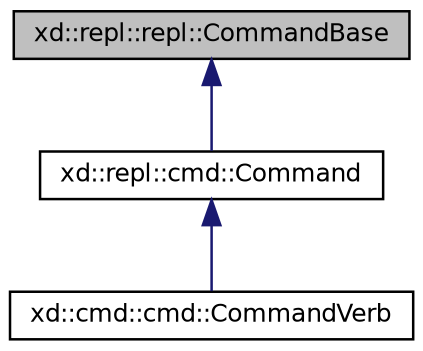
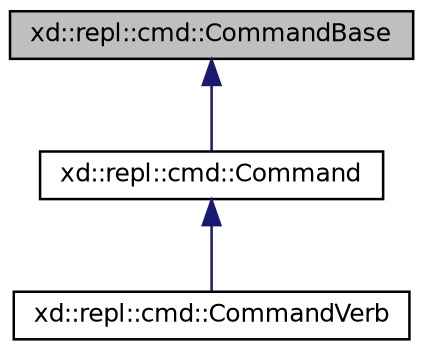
  digraph {
    node [color=black fillcolor=white fontname=Helvetica fontsize=10 shape=record style=filled]
    edge [color=midnightblue dir=back fontname=Helvetica fontsize=10 labelfontname=Helvetica labelfontsize=10 style=solid]
-   n1 [fillcolor=grey75 fontcolor=black height=0.2 label="xd::repl::repl::CommandBase" width=0.4]
+   n1 [fillcolor=grey75 fontcolor=black height=0.2 label="xd::repl::cmd::CommandBase" width=0.4]
    n2 [height=0.2 label="xd::repl::cmd::Command" width=0.4]
-   n3 [height=0.2 label="xd::cmd::cmd::CommandVerb" width=0.4]
+   n3 [height=0.2 label="xd::repl::cmd::CommandVerb" width=0.4]
    n1 -> n2
    n2 -> n3
  }
